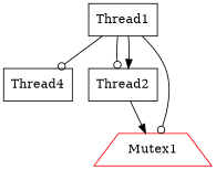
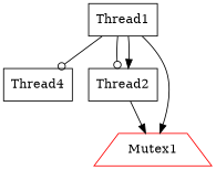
  digraph {
    node [color=black shape=box]
    edge [arrowhead=normal]
    Thread1
    Thread4
    Thread2
    Mutex1 [color=red shape=trapezium]
    Thread1 -> Thread4 [arrowhead=odot]
    Thread1 -> Thread2 [arrowhead=odot]
    Thread1 -> Thread2
-   Thread1 -> Mutex1 [arrowhead=odot color=black]
+   Thread1 -> Mutex1 [color=black]
    Thread2 -> Mutex1
  }
